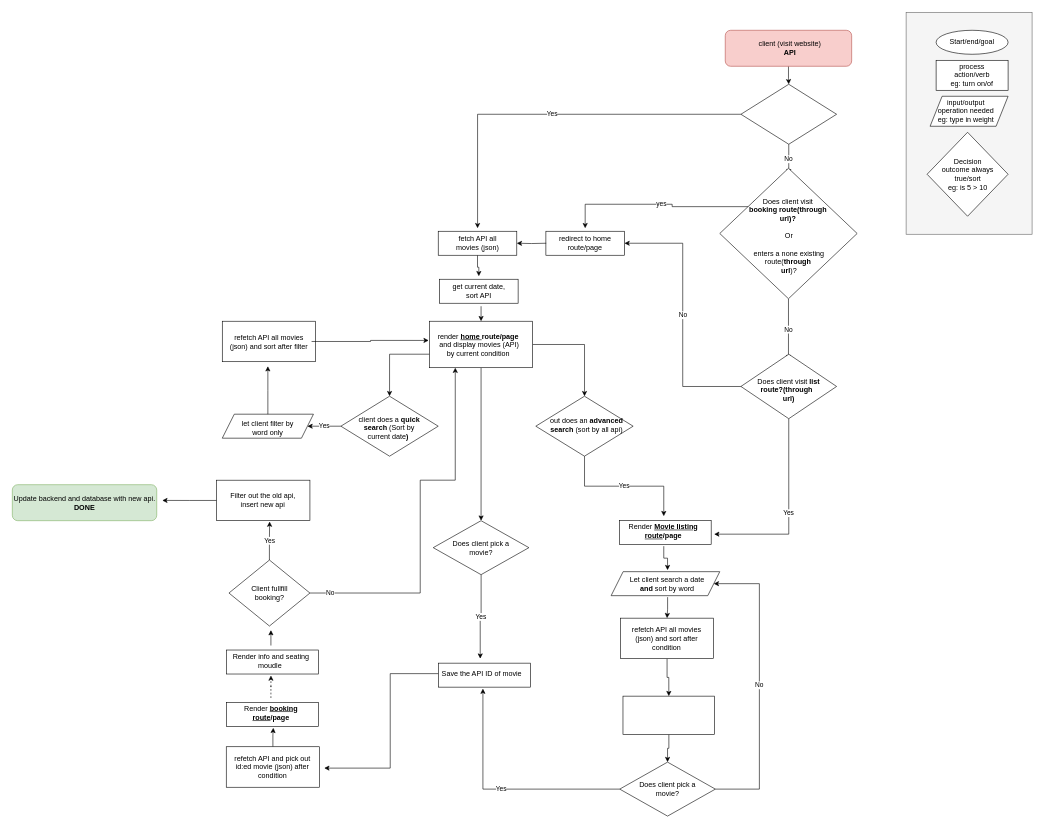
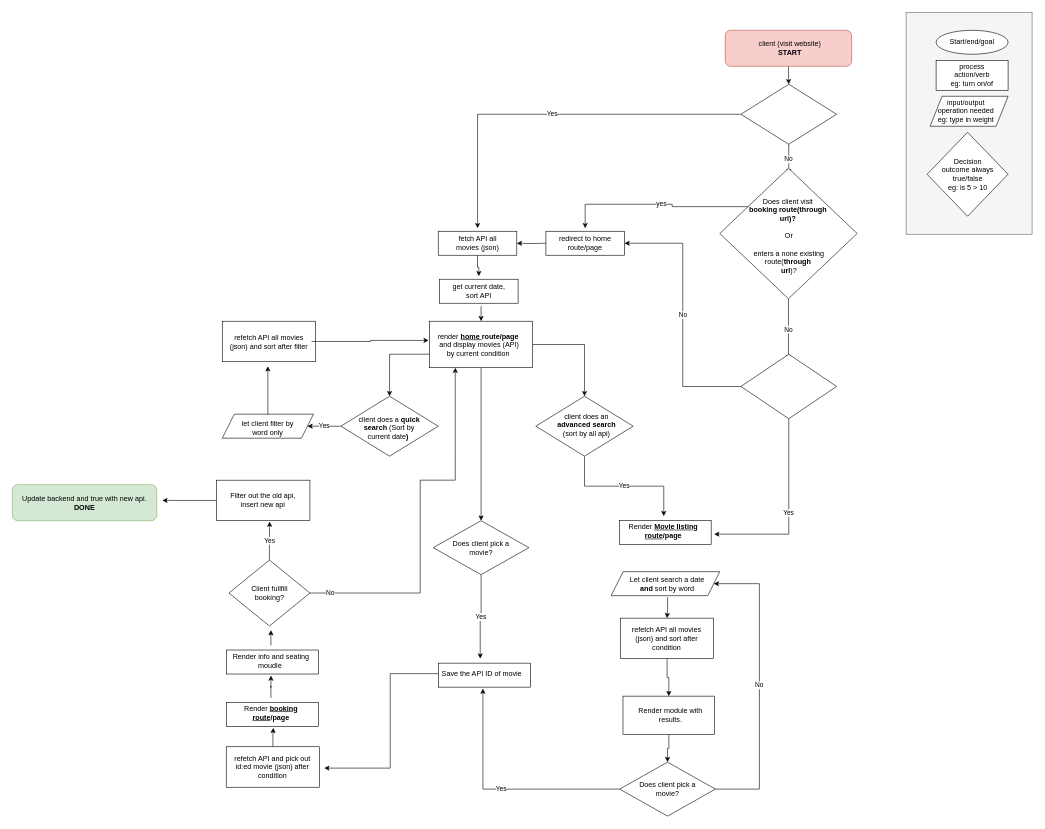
  <mxCell id="0" />
  <mxCell id="1" parent="0" />
  <mxCell id="2" value="" style="rounded=0;whiteSpace=wrap;html=1;fillColor=#f5f5f5;strokeColor=#666666;fontColor=#333333;" vertex="1" parent="1"><mxGeometry x="1510" y="20" width="210" height="370" as="geometry" /></mxCell>
  <mxCell id="3" value="Start/end/goal" style="ellipse;whiteSpace=wrap;html=1;fontSize=12;glass=0;strokeWidth=1;shadow=0;" parent="1" vertex="1"><mxGeometry x="1560" y="50" width="120" height="40" as="geometry" /></mxCell>
  <mxCell id="4" style="edgeStyle=orthogonalEdgeStyle;rounded=0;orthogonalLoop=1;jettySize=auto;html=1;entryX=0.5;entryY=0;entryDx=0;entryDy=0;" edge="1" parent="1" source="5" target="23"><mxGeometry relative="1" as="geometry" /></mxCell>
  <mxCell id="5" value="" style="rounded=1;whiteSpace=wrap;html=1;fillColor=#f8cecc;strokeColor=#b85450;" vertex="1" parent="1"><mxGeometry x="1208.5" y="50" width="210.75" height="60" as="geometry" /></mxCell>
  <mxCell id="6" value="" style="rounded=0;whiteSpace=wrap;html=1;" vertex="1" parent="1"><mxGeometry x="1560" y="100" width="120" height="50" as="geometry" /></mxCell>
  <mxCell id="7" value="process&lt;br&gt;action/verb&lt;br&gt;eg: turn on/of" style="text;html=1;strokeColor=none;fillColor=none;align=center;verticalAlign=middle;whiteSpace=wrap;rounded=0;" vertex="1" parent="1"><mxGeometry x="1575" y="115" width="90" height="20" as="geometry" /></mxCell>
  <mxCell id="8" value="" style="shape=parallelogram;perimeter=parallelogramPerimeter;whiteSpace=wrap;html=1;fixedSize=1;" vertex="1" parent="1"><mxGeometry x="1550" y="160" width="130" height="50" as="geometry" /></mxCell>
  <mxCell id="9" value="input/output&lt;br&gt;operation needed&lt;br&gt;eg: type in weight" style="text;html=1;strokeColor=none;fillColor=none;align=center;verticalAlign=middle;whiteSpace=wrap;rounded=0;" vertex="1" parent="1"><mxGeometry x="1540" y="175" width="140" height="20" as="geometry" /></mxCell>
- <mxCell id="10" value="client (visit website)&lt;br&gt;&lt;b&gt;API&lt;/b&gt;" style="text;html=1;strokeColor=none;fillColor=none;align=center;verticalAlign=middle;whiteSpace=wrap;rounded=0;" vertex="1" parent="1"><mxGeometry x="1259.37" y="70" width="115.25" height="20" as="geometry" /></mxCell>
+ <mxCell id="10" value="client (visit website)&lt;br&gt;&lt;b&gt;START&lt;/b&gt;" style="text;html=1;strokeColor=none;fillColor=none;align=center;verticalAlign=middle;whiteSpace=wrap;rounded=0;" vertex="1" parent="1"><mxGeometry x="1259.37" y="70" width="115.25" height="20" as="geometry" /></mxCell>
  <mxCell id="11" value="" style="group" vertex="1" connectable="0" parent="1"><mxGeometry x="1545" y="220" width="135" height="140" as="geometry" /></mxCell>
  <mxCell id="12" value="" style="rhombus;whiteSpace=wrap;html=1;" vertex="1" parent="11"><mxGeometry width="135" height="140" as="geometry" /></mxCell>
- <mxCell id="13" value="Decision&lt;br&gt;outcome always true/sort&lt;br&gt;eg: is 5 &amp;gt; 10" style="text;html=1;strokeColor=none;fillColor=none;align=center;verticalAlign=middle;whiteSpace=wrap;rounded=0;" vertex="1" parent="11"><mxGeometry x="22.5" y="40" width="90" height="60" as="geometry" /></mxCell>
+ <mxCell id="13" value="Decision&lt;br&gt;outcome always true/false&lt;br&gt;eg: is 5 &amp;gt; 10" style="text;html=1;strokeColor=none;fillColor=none;align=center;verticalAlign=middle;whiteSpace=wrap;rounded=0;" vertex="1" parent="11"><mxGeometry x="22.5" y="40" width="90" height="60" as="geometry" /></mxCell>
  <mxCell id="14" style="edgeStyle=orthogonalEdgeStyle;rounded=0;orthogonalLoop=1;jettySize=auto;html=1;entryX=0.5;entryY=0;entryDx=0;entryDy=0;" edge="1" parent="1" source="17" target="33"><mxGeometry relative="1" as="geometry"><Array as="points"><mxPoint x="649" y="590" /></Array></mxGeometry></mxCell>
  <mxCell id="15" style="edgeStyle=orthogonalEdgeStyle;rounded=0;orthogonalLoop=1;jettySize=auto;html=1;" edge="1" parent="1" source="17" target="55"><mxGeometry relative="1" as="geometry" /></mxCell>
  <mxCell id="16" style="edgeStyle=orthogonalEdgeStyle;rounded=0;orthogonalLoop=1;jettySize=auto;html=1;" edge="1" parent="1" source="17" target="65"><mxGeometry relative="1" as="geometry" /></mxCell>
  <mxCell id="17" value="" style="rounded=0;whiteSpace=wrap;html=1;" vertex="1" parent="1"><mxGeometry x="715.46" y="535" width="171.94" height="77.5" as="geometry" /></mxCell>
  <mxCell id="18" value="render &lt;b&gt;&lt;u&gt;home&amp;nbsp;&lt;/u&gt;route/page&lt;br&gt;&amp;nbsp;&lt;/b&gt;and display movies (API) by current condition" style="text;html=1;strokeColor=none;fillColor=none;align=center;verticalAlign=middle;whiteSpace=wrap;rounded=0;" vertex="1" parent="1"><mxGeometry x="720.46" y="550" width="154.19" height="50" as="geometry" /></mxCell>
  <mxCell id="19" style="edgeStyle=orthogonalEdgeStyle;rounded=0;orthogonalLoop=1;jettySize=auto;html=1;entryX=0.5;entryY=0;entryDx=0;entryDy=0;" edge="1" parent="1" source="20" target="27"><mxGeometry relative="1" as="geometry" /></mxCell>
  <mxCell id="20" value="" style="rounded=0;whiteSpace=wrap;html=1;" vertex="1" parent="1"><mxGeometry x="730" y="385" width="131" height="40" as="geometry" /></mxCell>
  <mxCell id="21" value="fetch API all movies (json)" style="text;html=1;strokeColor=none;fillColor=none;align=center;verticalAlign=middle;whiteSpace=wrap;rounded=0;" vertex="1" parent="1"><mxGeometry x="742.75" y="380" width="105.5" height="50" as="geometry" /></mxCell>
  <mxCell id="22" value="No" style="edgeStyle=orthogonalEdgeStyle;rounded=0;orthogonalLoop=1;jettySize=auto;html=1;exitX=0.5;exitY=1;exitDx=0;exitDy=0;" edge="1" parent="1" source="23"><mxGeometry relative="1" as="geometry"><mxPoint x="1314.37" y="290" as="targetPoint" /></mxGeometry></mxCell>
  <mxCell id="23" value="" style="rhombus;whiteSpace=wrap;html=1;" vertex="1" parent="1"><mxGeometry x="1234.62" y="140" width="159.5" height="100" as="geometry" /></mxCell>
  <mxCell id="24" value="Yes" style="edgeStyle=orthogonalEdgeStyle;rounded=0;orthogonalLoop=1;jettySize=auto;html=1;exitX=0;exitY=0.5;exitDx=0;exitDy=0;" edge="1" parent="1" source="23" target="21"><mxGeometry relative="1" as="geometry"><mxPoint x="1130" y="200" as="sourcePoint" /></mxGeometry></mxCell>
  <mxCell id="25" value="" style="rounded=0;whiteSpace=wrap;html=1;" vertex="1" parent="1"><mxGeometry x="732.19" y="465" width="131" height="40" as="geometry" /></mxCell>
  <mxCell id="26" style="edgeStyle=orthogonalEdgeStyle;rounded=0;orthogonalLoop=1;jettySize=auto;html=1;entryX=0.5;entryY=0;entryDx=0;entryDy=0;" edge="1" parent="1" source="27" target="17"><mxGeometry relative="1" as="geometry"><Array as="points"><mxPoint x="801" y="500" /><mxPoint x="801" y="500" /></Array></mxGeometry></mxCell>
  <mxCell id="27" value="get current date, sort API" style="text;html=1;strokeColor=none;fillColor=none;align=center;verticalAlign=middle;whiteSpace=wrap;rounded=0;" vertex="1" parent="1"><mxGeometry x="744.94" y="460" width="105.5" height="50" as="geometry" /></mxCell>
  <mxCell id="28" value="yes" style="edgeStyle=orthogonalEdgeStyle;rounded=0;orthogonalLoop=1;jettySize=auto;html=1;exitX=0;exitY=0;exitDx=0;exitDy=0;" edge="1" parent="1" source="36" target="31"><mxGeometry relative="1" as="geometry"><mxPoint x="1120" y="405" as="sourcePoint" /><Array as="points"><mxPoint x="1120" y="344" /><mxPoint x="1120" y="340" /><mxPoint x="975" y="340" /></Array></mxGeometry></mxCell>
  <mxCell id="29" value="" style="rounded=0;whiteSpace=wrap;html=1;" vertex="1" parent="1"><mxGeometry x="909.5" y="385" width="131" height="40" as="geometry" /></mxCell>
  <mxCell id="30" style="edgeStyle=orthogonalEdgeStyle;rounded=0;orthogonalLoop=1;jettySize=auto;html=1;entryX=1;entryY=0.5;entryDx=0;entryDy=0;" edge="1" parent="1" target="20"><mxGeometry relative="1" as="geometry"><mxPoint x="910" y="405" as="sourcePoint" /></mxGeometry></mxCell>
  <mxCell id="31" value="redirect to home route/page" style="text;html=1;strokeColor=none;fillColor=none;align=center;verticalAlign=middle;whiteSpace=wrap;rounded=0;" vertex="1" parent="1"><mxGeometry x="915" y="380" width="120" height="50" as="geometry" /></mxCell>
  <mxCell id="32" value="Yes" style="edgeStyle=orthogonalEdgeStyle;rounded=0;orthogonalLoop=1;jettySize=auto;html=1;" edge="1" parent="1" source="33" target="51"><mxGeometry relative="1" as="geometry" /></mxCell>
  <mxCell id="33" value="" style="rhombus;whiteSpace=wrap;html=1;" vertex="1" parent="1"><mxGeometry x="567.74" y="660" width="162.26" height="100" as="geometry" /></mxCell>
  <mxCell id="34" value="client does a&amp;nbsp;&lt;b&gt;quick search&amp;nbsp;&lt;/b&gt;(Sort by current date&lt;b&gt;)&amp;nbsp;&lt;/b&gt;" style="text;html=1;strokeColor=none;fillColor=none;align=center;verticalAlign=middle;whiteSpace=wrap;rounded=0;" vertex="1" parent="1"><mxGeometry x="586.25" y="702.5" width="125.25" height="20" as="geometry" /></mxCell>
  <mxCell id="35" value="No" style="edgeStyle=orthogonalEdgeStyle;rounded=0;orthogonalLoop=1;jettySize=auto;html=1;" edge="1" parent="1" source="36"><mxGeometry relative="1" as="geometry"><mxPoint x="1313.87" y="600" as="targetPoint" /></mxGeometry></mxCell>
  <mxCell id="36" value="" style="rhombus;whiteSpace=wrap;html=1;" vertex="1" parent="1"><mxGeometry x="1199.37" y="280" width="229" height="217.5" as="geometry" /></mxCell>
  <mxCell id="37" value="Does client visit&amp;nbsp;&lt;br&gt;&lt;b&gt;booking route(through&amp;nbsp;&lt;br&gt;url)?&amp;nbsp;&lt;/b&gt;&lt;br&gt;&lt;br&gt;Or&lt;br&gt;&lt;br&gt;enters a none existing route(&lt;b&gt;through&amp;nbsp;&lt;/b&gt;&lt;br&gt;&lt;b&gt;url&lt;/b&gt;)?" style="text;html=1;strokeColor=none;fillColor=none;align=center;verticalAlign=middle;whiteSpace=wrap;rounded=0;" vertex="1" parent="1"><mxGeometry x="1244.56" y="382.5" width="139.62" height="20" as="geometry" /></mxCell>
  <mxCell id="38" style="edgeStyle=orthogonalEdgeStyle;rounded=0;orthogonalLoop=1;jettySize=auto;html=1;entryX=0.5;entryY=0;entryDx=0;entryDy=0;" edge="1" parent="1" source="39" target="45"><mxGeometry relative="1" as="geometry" /></mxCell>
  <mxCell id="39" value="" style="rounded=0;whiteSpace=wrap;html=1;" vertex="1" parent="1"><mxGeometry x="1033.71" y="1030" width="155.5" height="67.5" as="geometry" /></mxCell>
  <mxCell id="40" value="refetch API all movies (json) and sort after condition" style="text;html=1;strokeColor=none;fillColor=none;align=center;verticalAlign=middle;whiteSpace=wrap;rounded=0;" vertex="1" parent="1"><mxGeometry x="1040.34" y="1043.75" width="142.25" height="40" as="geometry" /></mxCell>
  <mxCell id="41" value="" style="shape=parallelogram;perimeter=parallelogramPerimeter;whiteSpace=wrap;html=1;fixedSize=1;" vertex="1" parent="1"><mxGeometry x="1018.25" y="952.5" width="181.12" height="40" as="geometry" /></mxCell>
  <mxCell id="42" style="edgeStyle=orthogonalEdgeStyle;rounded=0;orthogonalLoop=1;jettySize=auto;html=1;entryX=0.5;entryY=0;entryDx=0;entryDy=0;" edge="1" parent="1" source="43" target="39"><mxGeometry relative="1" as="geometry" /></mxCell>
  <mxCell id="43" value="Let client search a date &lt;b&gt;and &lt;/b&gt;sort by word" style="text;html=1;strokeColor=none;fillColor=none;align=center;verticalAlign=middle;whiteSpace=wrap;rounded=0;" vertex="1" parent="1"><mxGeometry x="1045.25" y="950" width="134.12" height="45" as="geometry" /></mxCell>
  <mxCell id="44" style="edgeStyle=orthogonalEdgeStyle;rounded=0;orthogonalLoop=1;jettySize=auto;html=1;entryX=0.5;entryY=0;entryDx=0;entryDy=0;" edge="1" parent="1" source="45" target="49"><mxGeometry relative="1" as="geometry" /></mxCell>
  <mxCell id="45" value="" style="rounded=0;whiteSpace=wrap;html=1;" vertex="1" parent="1"><mxGeometry x="1038" y="1160" width="152.87" height="64" as="geometry" /></mxCell>
+ <mxCell id="46" value="Render module with results." style="text;html=1;strokeColor=none;fillColor=none;align=center;verticalAlign=middle;whiteSpace=wrap;rounded=0;" vertex="1" parent="1"><mxGeometry x="1042.56" y="1167" width="149" height="50" as="geometry" /></mxCell>
  <mxCell id="47" value="Yes" style="edgeStyle=orthogonalEdgeStyle;rounded=0;orthogonalLoop=1;jettySize=auto;html=1;entryX=0.5;entryY=1;entryDx=0;entryDy=0;" edge="1" parent="1" source="49" target="75"><mxGeometry relative="1" as="geometry"><mxPoint x="740" y="1167" as="targetPoint" /></mxGeometry></mxCell>
  <mxCell id="48" value="No" style="edgeStyle=orthogonalEdgeStyle;rounded=0;orthogonalLoop=1;jettySize=auto;html=1;entryX=1;entryY=0.5;entryDx=0;entryDy=0;" edge="1" parent="1" source="49" target="41"><mxGeometry relative="1" as="geometry"><mxPoint x="1235.62" y="990" as="targetPoint" /><Array as="points"><mxPoint x="1265.37" y="1315" /><mxPoint x="1265.37" y="973" /></Array></mxGeometry></mxCell>
  <mxCell id="49" value="" style="rhombus;whiteSpace=wrap;html=1;" vertex="1" parent="1"><mxGeometry x="1032.56" y="1270" width="159.5" height="90" as="geometry" /></mxCell>
  <mxCell id="50" value="Does client pick a movie?" style="text;html=1;strokeColor=none;fillColor=none;align=center;verticalAlign=middle;whiteSpace=wrap;rounded=0;" vertex="1" parent="1"><mxGeometry x="1049.69" y="1305" width="125.25" height="20" as="geometry" /></mxCell>
  <mxCell id="51" value="" style="shape=parallelogram;perimeter=parallelogramPerimeter;whiteSpace=wrap;html=1;fixedSize=1;" vertex="1" parent="1"><mxGeometry x="370" y="690" width="152" height="40" as="geometry" /></mxCell>
  <mxCell id="52" style="edgeStyle=orthogonalEdgeStyle;rounded=0;orthogonalLoop=1;jettySize=auto;html=1;" edge="1" parent="1" source="53"><mxGeometry relative="1" as="geometry"><mxPoint x="446" y="610" as="targetPoint" /></mxGeometry></mxCell>
  <mxCell id="53" value="let client filter by word only" style="text;html=1;strokeColor=none;fillColor=none;align=center;verticalAlign=middle;whiteSpace=wrap;rounded=0;" vertex="1" parent="1"><mxGeometry x="396" y="690" width="100" height="45" as="geometry" /></mxCell>
  <mxCell id="54" value="Yes" style="edgeStyle=orthogonalEdgeStyle;rounded=0;orthogonalLoop=1;jettySize=auto;html=1;" edge="1" parent="1" source="55" target="63"><mxGeometry relative="1" as="geometry" /></mxCell>
  <mxCell id="55" value="" style="rhombus;whiteSpace=wrap;html=1;" vertex="1" parent="1"><mxGeometry x="892.69" y="660" width="162.26" height="100" as="geometry" /></mxCell>
- <mxCell id="56" value="out does an &lt;b&gt;advanced search &lt;/b&gt;(sort by all api)" style="text;html=1;strokeColor=none;fillColor=none;align=center;verticalAlign=middle;whiteSpace=wrap;rounded=0;" vertex="1" parent="1"><mxGeometry x="915.25" y="697.5" width="125.25" height="20" as="geometry" /></mxCell>
+ <mxCell id="56" value="client does an &lt;b&gt;advanced search &lt;/b&gt;(sort by all api)" style="text;html=1;strokeColor=none;fillColor=none;align=center;verticalAlign=middle;whiteSpace=wrap;rounded=0;" vertex="1" parent="1"><mxGeometry x="915.25" y="697.5" width="125.25" height="20" as="geometry" /></mxCell>
  <mxCell id="57" value="Yes" style="edgeStyle=orthogonalEdgeStyle;rounded=0;orthogonalLoop=1;jettySize=auto;html=1;exitX=0.5;exitY=1;exitDx=0;exitDy=0;" edge="1" parent="1" source="59"><mxGeometry relative="1" as="geometry"><mxPoint x="1190" y="890" as="targetPoint" /><Array as="points"><mxPoint x="1314" y="890" /></Array></mxGeometry></mxCell>
  <mxCell id="58" value="No" style="edgeStyle=orthogonalEdgeStyle;rounded=0;orthogonalLoop=1;jettySize=auto;html=1;entryX=1;entryY=0.5;entryDx=0;entryDy=0;" edge="1" parent="1" source="59" target="29"><mxGeometry relative="1" as="geometry" /></mxCell>
  <mxCell id="59" value="" style="rhombus;whiteSpace=wrap;html=1;" vertex="1" parent="1"><mxGeometry x="1234.62" y="590" width="159.5" height="107.5" as="geometry" /></mxCell>
- <mxCell id="60" value="Does client visit &lt;b&gt;list route?(through&amp;nbsp;&amp;nbsp;&lt;br&gt;url)&lt;/b&gt;" style="text;html=1;strokeColor=none;fillColor=none;align=center;verticalAlign=middle;whiteSpace=wrap;rounded=0;" vertex="1" parent="1"><mxGeometry x="1251.75" y="640" width="125.25" height="20" as="geometry" /></mxCell>
  <mxCell id="61" value="" style="rounded=0;whiteSpace=wrap;html=1;" vertex="1" parent="1"><mxGeometry x="1032.16" y="867.5" width="152.87" height="40" as="geometry" /></mxCell>
- <mxCell id="62" style="edgeStyle=orthogonalEdgeStyle;rounded=0;orthogonalLoop=1;jettySize=auto;html=1;entryX=0.5;entryY=0;entryDx=0;entryDy=0;" edge="1" parent="1" source="63" target="43"><mxGeometry relative="1" as="geometry" /></mxCell>
  <mxCell id="63" value="Render &lt;u style=&quot;font-weight: bold&quot;&gt;Movie listing route&lt;/u&gt;&lt;b&gt;/page&lt;/b&gt;" style="text;html=1;strokeColor=none;fillColor=none;align=center;verticalAlign=middle;whiteSpace=wrap;rounded=0;" vertex="1" parent="1"><mxGeometry x="1031.47" y="860" width="149" height="50" as="geometry" /></mxCell>
  <mxCell id="64" value="Yes" style="edgeStyle=orthogonalEdgeStyle;rounded=0;orthogonalLoop=1;jettySize=auto;html=1;entryX=0.47;entryY=0;entryDx=0;entryDy=0;entryPerimeter=0;" edge="1" parent="1" source="65" target="75"><mxGeometry relative="1" as="geometry"><mxPoint x="740" y="1107" as="targetPoint" /></mxGeometry></mxCell>
  <mxCell id="65" value="" style="rhombus;whiteSpace=wrap;html=1;" vertex="1" parent="1"><mxGeometry x="721.68" y="867.5" width="159.5" height="90" as="geometry" /></mxCell>
  <mxCell id="66" value="Does client pick a movie?" style="text;html=1;strokeColor=none;fillColor=none;align=center;verticalAlign=middle;whiteSpace=wrap;rounded=0;" vertex="1" parent="1"><mxGeometry x="738.8" y="902.5" width="125.25" height="20" as="geometry" /></mxCell>
  <mxCell id="67" value="" style="rounded=0;whiteSpace=wrap;html=1;" vertex="1" parent="1"><mxGeometry x="370" y="535" width="155.5" height="67.5" as="geometry" /></mxCell>
  <mxCell id="68" style="edgeStyle=orthogonalEdgeStyle;rounded=0;orthogonalLoop=1;jettySize=auto;html=1;entryX=-0.008;entryY=0.413;entryDx=0;entryDy=0;entryPerimeter=0;" edge="1" parent="1" source="69" target="17"><mxGeometry relative="1" as="geometry" /></mxCell>
  <mxCell id="69" value="refetch API all movies (json) and sort after filter" style="text;html=1;strokeColor=none;fillColor=none;align=center;verticalAlign=middle;whiteSpace=wrap;rounded=0;" vertex="1" parent="1"><mxGeometry x="376.63" y="548.75" width="142.25" height="40" as="geometry" /></mxCell>
  <mxCell id="70" value="" style="rounded=0;whiteSpace=wrap;html=1;" vertex="1" parent="1"><mxGeometry x="377.32" y="1170.63" width="152.87" height="40" as="geometry" /></mxCell>
- <mxCell id="71" style="edgeStyle=orthogonalEdgeStyle;rounded=0;orthogonalLoop=1;jettySize=auto;html=1;entryX=0.5;entryY=1;entryDx=0;entryDy=0;dashed=1;" edge="1" parent="1" source="72" target="78"><mxGeometry relative="1" as="geometry" /></mxCell>
+ <mxCell id="71" style="edgeStyle=orthogonalEdgeStyle;rounded=0;orthogonalLoop=1;jettySize=auto;html=1;entryX=0.5;entryY=1;entryDx=0;entryDy=0;" edge="1" parent="1" source="72" target="78"><mxGeometry relative="1" as="geometry" /></mxCell>
  <mxCell id="72" value="Render &lt;b&gt;&lt;u&gt;booking route&lt;/u&gt;/page&lt;/b&gt;" style="text;html=1;strokeColor=none;fillColor=none;align=center;verticalAlign=middle;whiteSpace=wrap;rounded=0;" vertex="1" parent="1"><mxGeometry x="376.63" y="1163.13" width="149" height="50" as="geometry" /></mxCell>
  <mxCell id="73" value="" style="rounded=0;whiteSpace=wrap;html=1;" vertex="1" parent="1"><mxGeometry x="730.69" y="1105" width="152.87" height="40" as="geometry" /></mxCell>
  <mxCell id="74" style="edgeStyle=orthogonalEdgeStyle;rounded=0;orthogonalLoop=1;jettySize=auto;html=1;" edge="1" parent="1" source="75"><mxGeometry relative="1" as="geometry"><mxPoint x="540" y="1280" as="targetPoint" /><Array as="points"><mxPoint x="650" y="1123" /><mxPoint x="650" y="1280" /></Array></mxGeometry></mxCell>
  <mxCell id="75" value="Save the API ID of movie&amp;nbsp;" style="text;html=1;strokeColor=none;fillColor=none;align=center;verticalAlign=middle;whiteSpace=wrap;rounded=0;" vertex="1" parent="1"><mxGeometry x="730" y="1097.5" width="149" height="50" as="geometry" /></mxCell>
  <mxCell id="76" value="" style="rounded=0;whiteSpace=wrap;html=1;" vertex="1" parent="1"><mxGeometry x="377.32" y="1083.13" width="152.87" height="40" as="geometry" /></mxCell>
  <mxCell id="77" style="edgeStyle=orthogonalEdgeStyle;rounded=0;orthogonalLoop=1;jettySize=auto;html=1;" edge="1" parent="1" source="78"><mxGeometry relative="1" as="geometry"><mxPoint x="451.13" y="1050" as="targetPoint" /></mxGeometry></mxCell>
  <mxCell id="78" value="Render info and seating moudle&amp;nbsp;" style="text;html=1;strokeColor=none;fillColor=none;align=center;verticalAlign=middle;whiteSpace=wrap;rounded=0;" vertex="1" parent="1"><mxGeometry x="376.63" y="1075.63" width="149" height="50" as="geometry" /></mxCell>
  <mxCell id="79" style="edgeStyle=orthogonalEdgeStyle;rounded=0;orthogonalLoop=1;jettySize=auto;html=1;entryX=0.527;entryY=0.995;entryDx=0;entryDy=0;entryPerimeter=0;" edge="1" parent="1" source="80" target="72"><mxGeometry relative="1" as="geometry" /></mxCell>
  <mxCell id="80" value="" style="rounded=0;whiteSpace=wrap;html=1;" vertex="1" parent="1"><mxGeometry x="376.63" y="1244.38" width="155.5" height="67.5" as="geometry" /></mxCell>
  <mxCell id="81" value="refetch API and pick out id:ed movie (json) after condition" style="text;html=1;strokeColor=none;fillColor=none;align=center;verticalAlign=middle;whiteSpace=wrap;rounded=0;" vertex="1" parent="1"><mxGeometry x="383.26" y="1258.13" width="142.25" height="40" as="geometry" /></mxCell>
  <mxCell id="82" value="" style="group" vertex="1" connectable="0" parent="1"><mxGeometry x="381.13" y="933.13" width="135" height="110" as="geometry" /></mxCell>
  <mxCell id="83" value="" style="rhombus;whiteSpace=wrap;html=1;" vertex="1" parent="82"><mxGeometry width="135" height="110" as="geometry" /></mxCell>
  <mxCell id="84" value="Client fullfill booking?" style="text;html=1;strokeColor=none;fillColor=none;align=center;verticalAlign=middle;whiteSpace=wrap;rounded=0;" vertex="1" parent="82"><mxGeometry x="22.5" y="31.429" width="90" height="47.143" as="geometry" /></mxCell>
  <mxCell id="85" style="edgeStyle=orthogonalEdgeStyle;rounded=0;orthogonalLoop=1;jettySize=auto;html=1;" edge="1" parent="1" source="86"><mxGeometry relative="1" as="geometry"><mxPoint x="270" y="833.75" as="targetPoint" /></mxGeometry></mxCell>
  <mxCell id="86" value="" style="rounded=0;whiteSpace=wrap;html=1;" vertex="1" parent="1"><mxGeometry x="360.63" y="800" width="155.5" height="67.5" as="geometry" /></mxCell>
  <mxCell id="87" value="Filter out the old api, insert new api" style="text;html=1;strokeColor=none;fillColor=none;align=center;verticalAlign=middle;whiteSpace=wrap;rounded=0;" vertex="1" parent="1"><mxGeometry x="367.26" y="813.75" width="142.25" height="40" as="geometry" /></mxCell>
  <mxCell id="88" value="" style="rounded=1;whiteSpace=wrap;html=1;fillColor=#d5e8d4;strokeColor=#82b366;" vertex="1" parent="1"><mxGeometry x="20" y="807.5" width="240.75" height="60" as="geometry" /></mxCell>
- <mxCell id="89" value="Update backend and database with new api.&lt;br&gt;&lt;b&gt;DONE&lt;/b&gt;" style="text;html=1;strokeColor=none;fillColor=none;align=center;verticalAlign=middle;whiteSpace=wrap;rounded=0;" vertex="1" parent="1"><mxGeometry x="20" y="827.5" width="240.75" height="20" as="geometry" /></mxCell>
+ <mxCell id="89" value="Update backend and true with new api.&lt;br&gt;&lt;b&gt;DONE&lt;/b&gt;" style="text;html=1;strokeColor=none;fillColor=none;align=center;verticalAlign=middle;whiteSpace=wrap;rounded=0;" vertex="1" parent="1"><mxGeometry x="20" y="827.5" width="240.75" height="20" as="geometry" /></mxCell>
  <mxCell id="90" value="Yes" style="edgeStyle=orthogonalEdgeStyle;rounded=0;orthogonalLoop=1;jettySize=auto;html=1;entryX=0.568;entryY=1.022;entryDx=0;entryDy=0;entryPerimeter=0;" edge="1" parent="1" source="83" target="86"><mxGeometry relative="1" as="geometry" /></mxCell>
  <mxCell id="91" value="No" style="edgeStyle=orthogonalEdgeStyle;rounded=0;orthogonalLoop=1;jettySize=auto;html=1;entryX=0.25;entryY=1;entryDx=0;entryDy=0;" edge="1" parent="1" source="83" target="17"><mxGeometry x="-0.89" relative="1" as="geometry"><Array as="points"><mxPoint x="700" y="988" /><mxPoint x="700" y="800" /><mxPoint x="758" y="800" /></Array><mxPoint as="offset" /></mxGeometry></mxCell>
